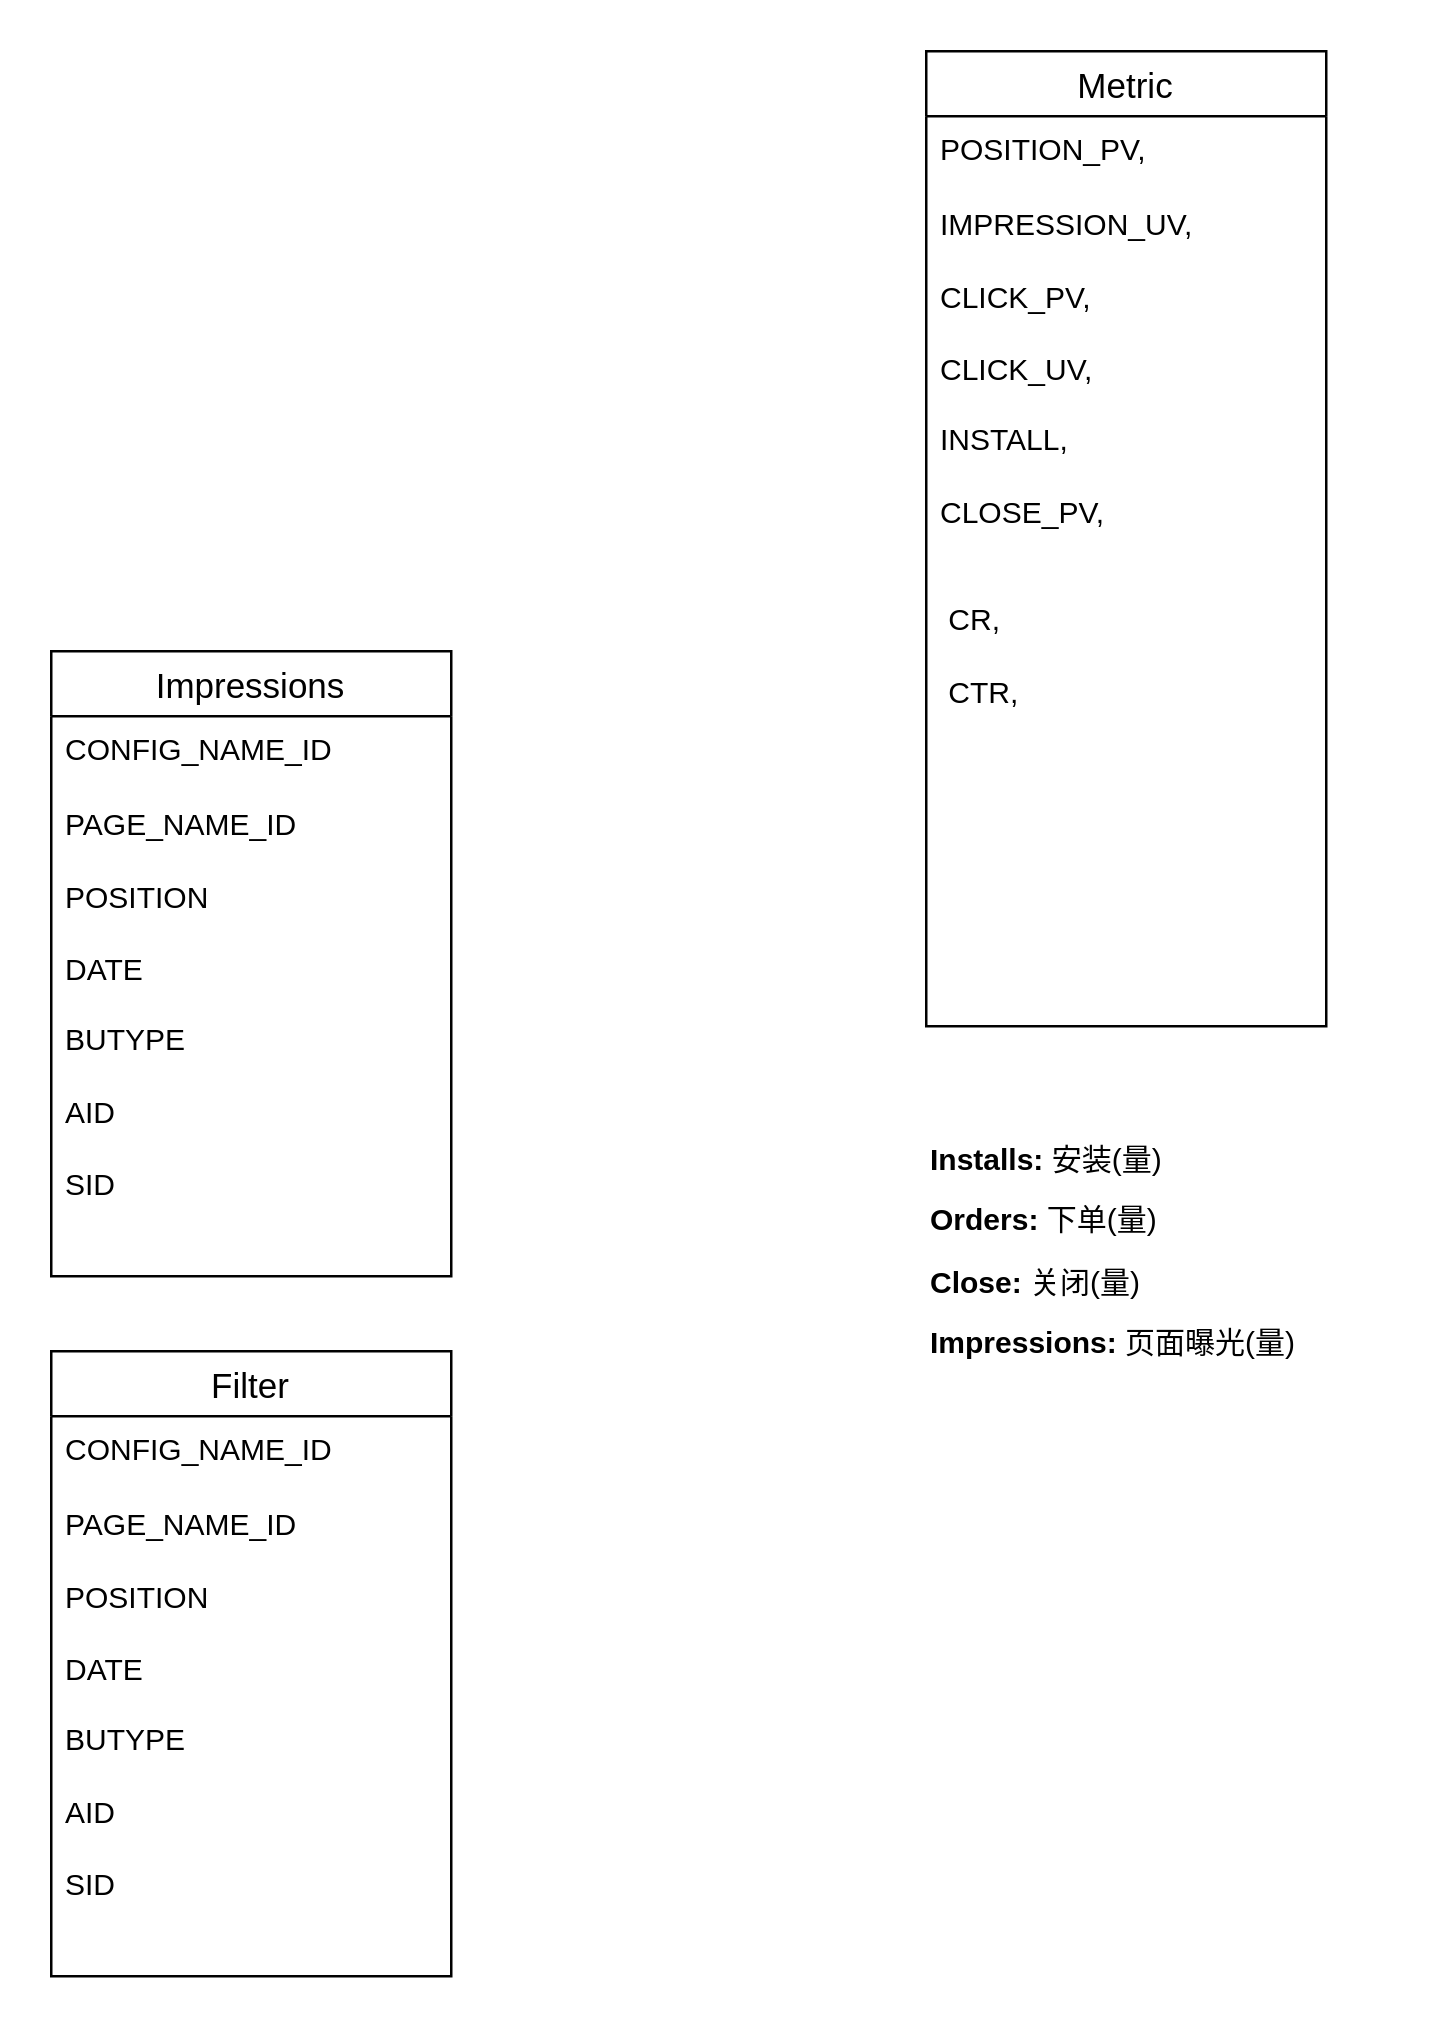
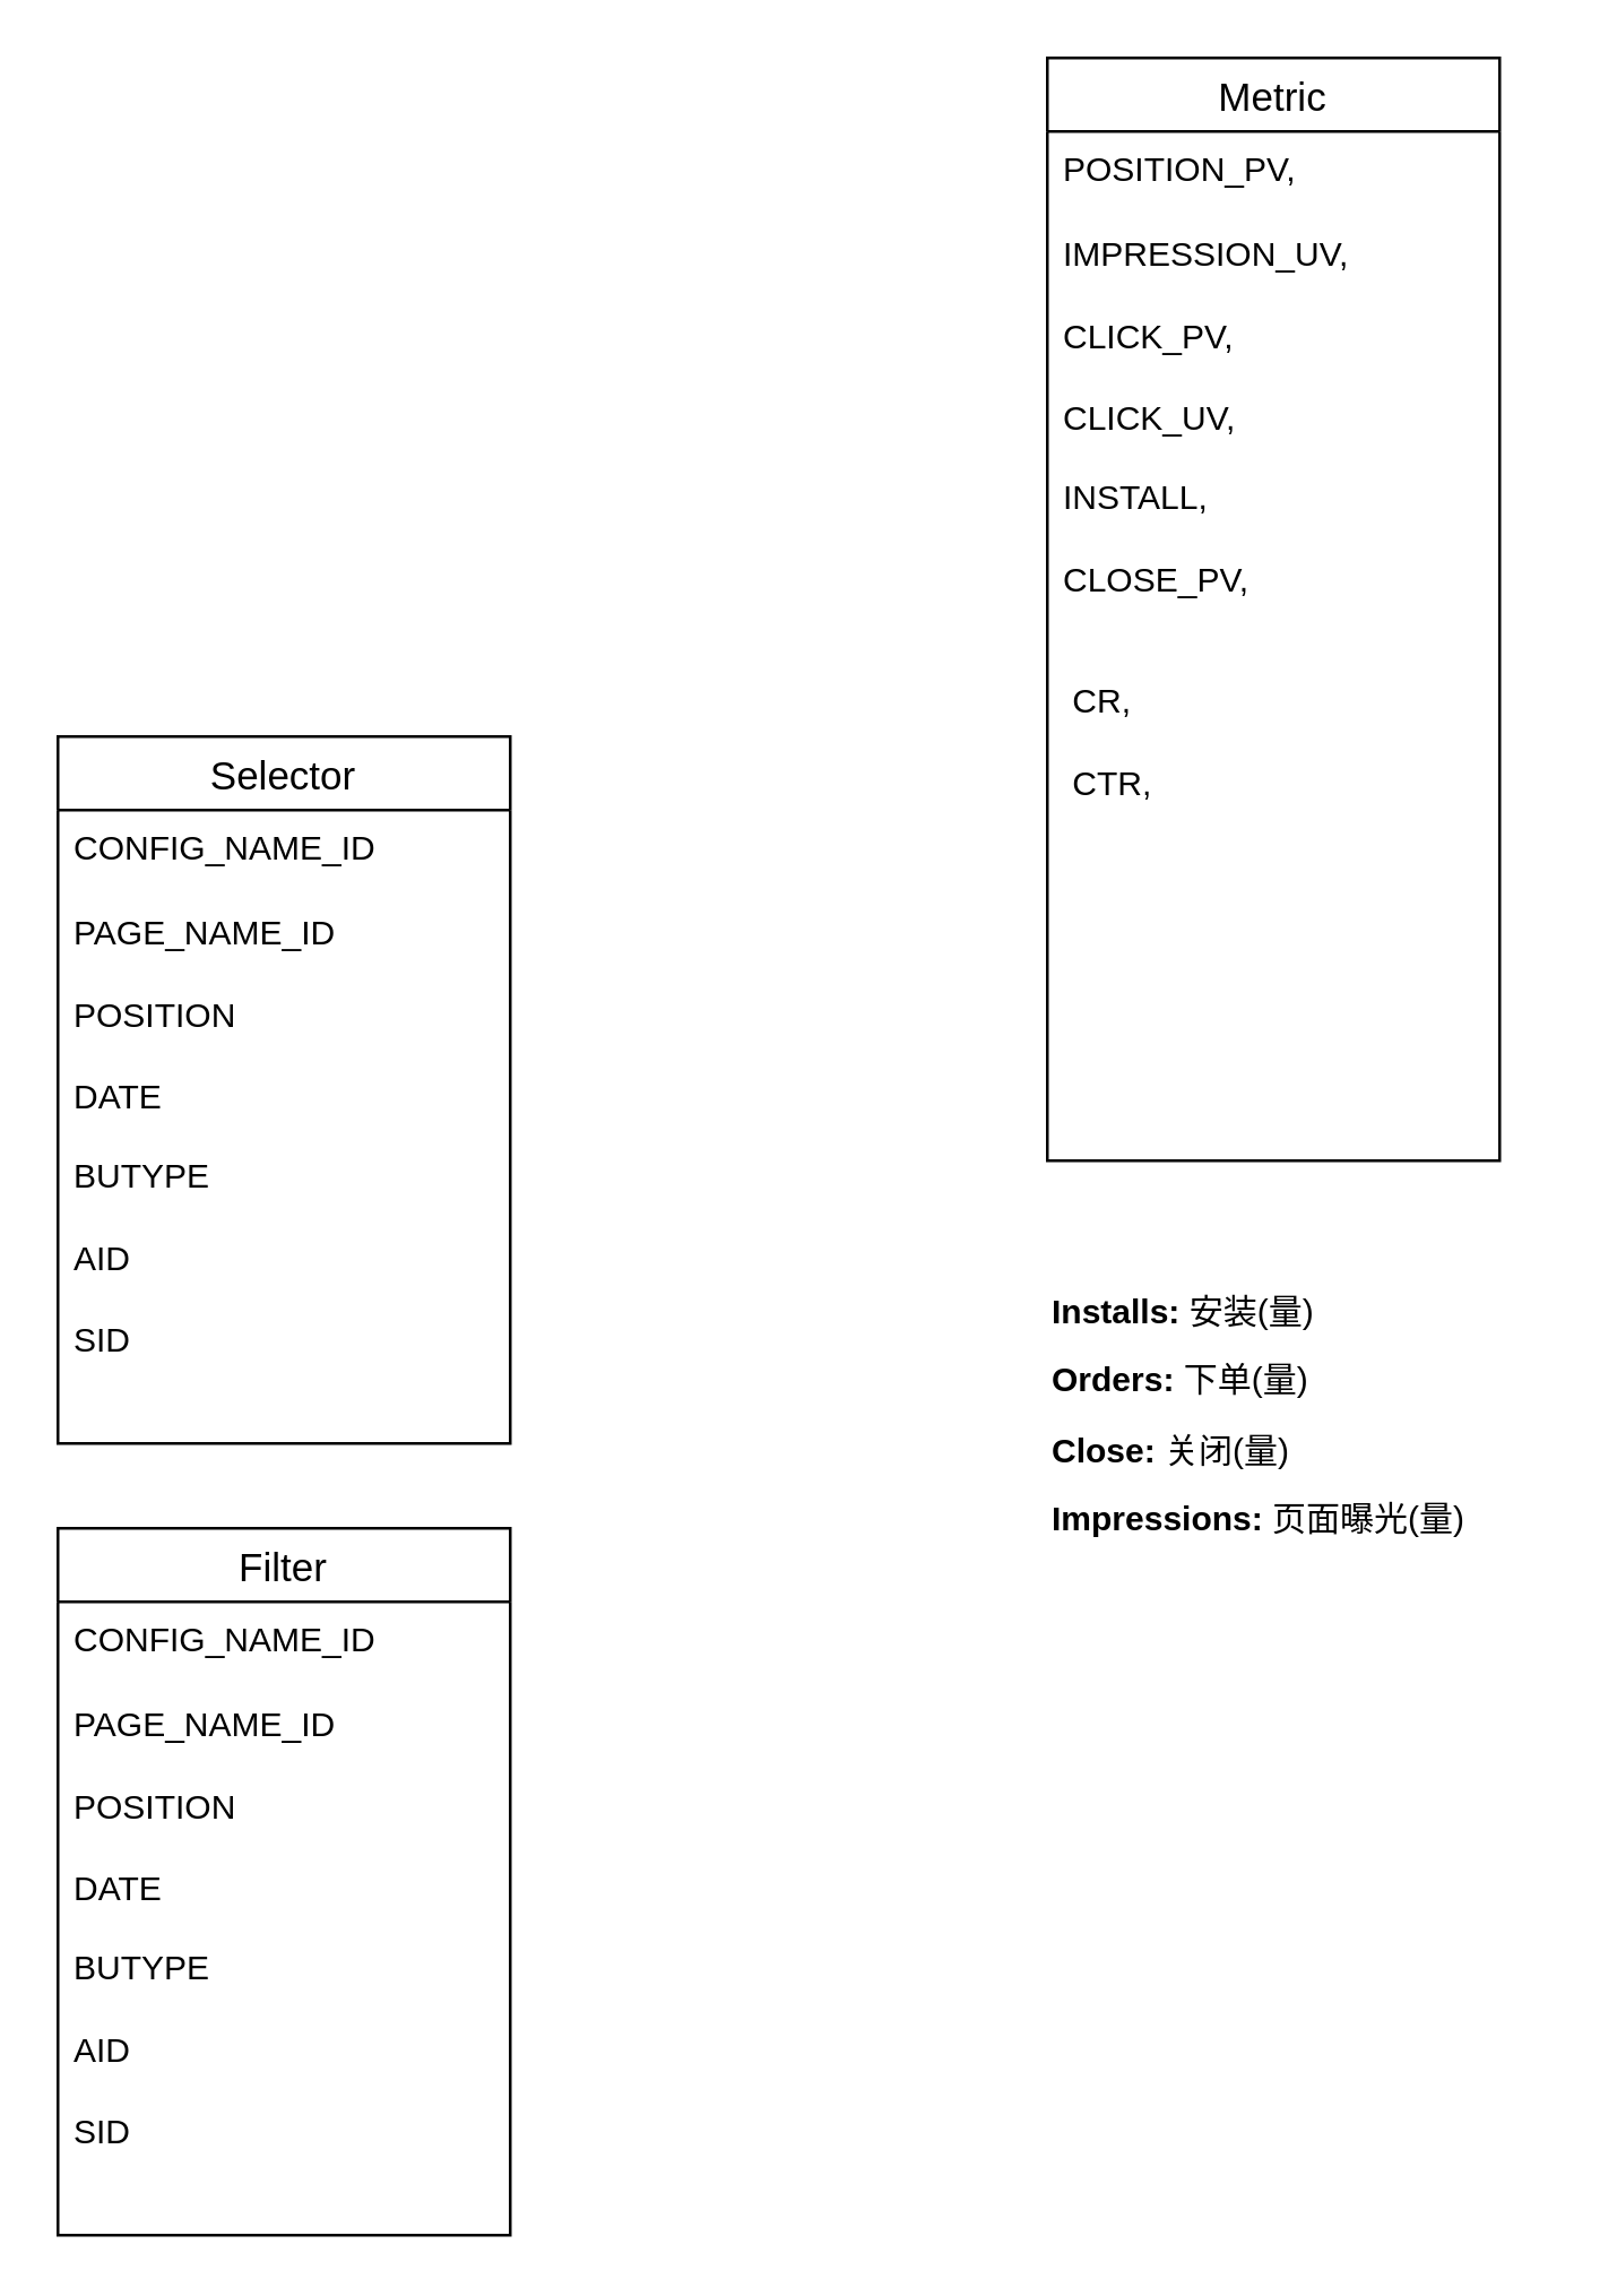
  <mxCell id="0" />
  <mxCell id="1" parent="0" />
  <mxCell id="2" value="Filter" style="swimlane;fontStyle=0;childLayout=stackLayout;horizontal=1;startSize=26;horizontalStack=0;resizeParent=1;resizeParentMax=0;resizeLast=0;collapsible=1;marginBottom=0;align=center;fontSize=14;" parent="1" vertex="1"><mxGeometry x="20" y="540" width="160" height="250" as="geometry" /></mxCell>
  <mxCell id="3" value="CONFIG_NAME_ID" style="text;strokeColor=none;fillColor=none;spacingLeft=4;spacingRight=4;overflow=hidden;rotatable=0;points=[[0,0.5],[1,0.5]];portConstraint=eastwest;fontSize=12;whiteSpace=wrap;html=1;" parent="2" vertex="1"><mxGeometry y="26" width="160" height="30" as="geometry" /></mxCell>
  <mxCell id="4" value="PAGE_NAME_ID&lt;br&gt;&lt;br&gt;POSITION&lt;br&gt;&lt;br&gt;DATE&lt;br&gt;&lt;br&gt;BUTYPE&lt;br&gt;&lt;br&gt;AID&lt;br&gt;&lt;br&gt;SID" style="text;strokeColor=none;fillColor=none;spacingLeft=4;spacingRight=4;overflow=hidden;rotatable=0;points=[[0,0.5],[1,0.5]];portConstraint=eastwest;fontSize=12;whiteSpace=wrap;html=1;" parent="2" vertex="1"><mxGeometry y="56" width="160" height="194" as="geometry" /></mxCell>
  <mxCell id="5" value="Metric" style="swimlane;fontStyle=0;childLayout=stackLayout;horizontal=1;startSize=26;horizontalStack=0;resizeParent=1;resizeParentMax=0;resizeLast=0;collapsible=1;marginBottom=0;align=center;fontSize=14;" parent="1" vertex="1"><mxGeometry x="370" y="20" width="160" height="390" as="geometry" /></mxCell>
  <mxCell id="6" value="POSITION_PV," style="text;strokeColor=none;fillColor=none;spacingLeft=4;spacingRight=4;overflow=hidden;rotatable=0;points=[[0,0.5],[1,0.5]];portConstraint=eastwest;fontSize=12;whiteSpace=wrap;html=1;" parent="5" vertex="1"><mxGeometry y="26" width="160" height="30" as="geometry" /></mxCell>
  <mxCell id="7" value="IMPRESSION_UV,&lt;br&gt;&lt;br&gt;CLICK_PV,&lt;br&gt;&lt;br&gt;CLICK_UV,&lt;br&gt;&lt;br&gt;INSTALL,&lt;br&gt;&lt;br&gt;CLOSE_PV,&lt;br&gt;&lt;br&gt;&lt;br&gt;&amp;nbsp;CR,&lt;br&gt;&lt;br&gt;&amp;nbsp;CTR," style="text;strokeColor=none;fillColor=none;spacingLeft=4;spacingRight=4;overflow=hidden;rotatable=0;points=[[0,0.5],[1,0.5]];portConstraint=eastwest;fontSize=12;whiteSpace=wrap;html=1;" parent="5" vertex="1"><mxGeometry y="56" width="160" height="334" as="geometry" /></mxCell>
  <mxCell id="8" value="&lt;p style=&quot;margin: 10px 0px 0px; padding: 0px;&quot;&gt;&lt;span style=&quot;color: rgb(0, 0, 0);&quot;&gt;&lt;strong&gt;&lt;label class=&quot;ant-checkbox-wrapper ant-checkbox-group-item&quot; style=&quot;text-align: left;&quot;&gt;Installs:&lt;span&gt;&amp;nbsp;&lt;/span&gt;&lt;/label&gt;&lt;/strong&gt;&lt;label class=&quot;ant-checkbox-wrapper ant-checkbox-group-item&quot; style=&quot;text-align: left;&quot;&gt;安装(量)&lt;/label&gt;&lt;/span&gt;&lt;/p&gt;&lt;p style=&quot;margin: 10px 0px 0px; padding: 0px;&quot;&gt;&lt;span style=&quot;color: rgb(0, 0, 0);&quot;&gt;&lt;strong&gt;&lt;label class=&quot;ant-checkbox-wrapper ant-checkbox-group-item&quot; style=&quot;text-align: left;&quot;&gt;Orders:&lt;span&gt;&amp;nbsp;&lt;/span&gt;&lt;/label&gt;&lt;/strong&gt;&lt;label class=&quot;ant-checkbox-wrapper ant-checkbox-group-item&quot; style=&quot;text-align: left;&quot;&gt;下单(量)&lt;/label&gt;&lt;/span&gt;&lt;/p&gt;&lt;p style=&quot;margin: 10px 0px 0px; padding: 0px;&quot;&gt;&lt;span style=&quot;color: rgb(0, 0, 0);&quot;&gt;&lt;strong&gt;&lt;label class=&quot;ant-checkbox-wrapper ant-checkbox-group-item&quot; style=&quot;text-align: left;&quot;&gt;Close:&lt;span&gt;&amp;nbsp;&lt;/span&gt;&lt;/label&gt;&lt;/strong&gt;&lt;label class=&quot;ant-checkbox-wrapper ant-checkbox-group-item&quot; style=&quot;text-align: left;&quot;&gt;关闭(量)&lt;/label&gt;&lt;/span&gt;&lt;/p&gt;&lt;p style=&quot;margin: 10px 0px 0px; padding: 0px;&quot;&gt;&lt;span style=&quot;color: rgb(0, 0, 0);&quot;&gt;&lt;strong&gt;&lt;label class=&quot;ant-checkbox-wrapper ant-checkbox-group-item&quot; style=&quot;text-align: left;&quot;&gt;Impressions:&lt;span&gt;&amp;nbsp;&lt;/span&gt;&lt;/label&gt;&lt;/strong&gt;&lt;label class=&quot;ant-checkbox-wrapper ant-checkbox-group-item&quot; style=&quot;text-align: left;&quot;&gt;页面曝光(量)&lt;/label&gt;&lt;/span&gt;&lt;/p&gt;&lt;p style=&quot;margin: 10px 0px 0px; padding: 0px;&quot;&gt;&lt;br style=&quot;color: rgb(23, 43, 77); font-family: -apple-system, BlinkMacSystemFont, &amp;quot;Segoe UI&amp;quot;, Roboto, Oxygen, Ubuntu, &amp;quot;Fira Sans&amp;quot;, &amp;quot;Droid Sans&amp;quot;, &amp;quot;Helvetica Neue&amp;quot;, sans-serif; font-size: 14px; font-style: normal; font-variant-ligatures: normal; font-variant-caps: normal; font-weight: 400; letter-spacing: normal; orphans: 2; text-align: start; text-indent: 0px; text-transform: none; widows: 2; word-spacing: 0px; -webkit-text-stroke-width: 0px; background-color: rgb(255, 255, 255); text-decoration-thickness: initial; text-decoration-style: initial; text-decoration-color: initial;&quot;&gt;&#10;&#10;&lt;/p&gt;" style="text;whiteSpace=wrap;html=1;" parent="1" vertex="1"><mxGeometry x="370" y="440" width="180" height="170" as="geometry" /></mxCell>
- <mxCell id="9" value="Impressions" style="swimlane;fontStyle=0;childLayout=stackLayout;horizontal=1;startSize=26;horizontalStack=0;resizeParent=1;resizeParentMax=0;resizeLast=0;collapsible=1;marginBottom=0;align=center;fontSize=14;" vertex="1" parent="1"><mxGeometry x="20" y="260" width="160" height="250" as="geometry" /></mxCell>
+ <mxCell id="9" value="Selector" style="swimlane;fontStyle=0;childLayout=stackLayout;horizontal=1;startSize=26;horizontalStack=0;resizeParent=1;resizeParentMax=0;resizeLast=0;collapsible=1;marginBottom=0;align=center;fontSize=14;" vertex="1" parent="1"><mxGeometry x="20" y="260" width="160" height="250" as="geometry" /></mxCell>
  <mxCell id="10" value="CONFIG_NAME_ID" style="text;strokeColor=none;fillColor=none;spacingLeft=4;spacingRight=4;overflow=hidden;rotatable=0;points=[[0,0.5],[1,0.5]];portConstraint=eastwest;fontSize=12;whiteSpace=wrap;html=1;" vertex="1" parent="9"><mxGeometry y="26" width="160" height="30" as="geometry" /></mxCell>
  <mxCell id="11" value="PAGE_NAME_ID&lt;br&gt;&lt;br&gt;POSITION&lt;br&gt;&lt;br&gt;DATE&lt;br&gt;&lt;br&gt;BUTYPE&lt;br&gt;&lt;br&gt;AID&lt;br&gt;&lt;br&gt;SID" style="text;strokeColor=none;fillColor=none;spacingLeft=4;spacingRight=4;overflow=hidden;rotatable=0;points=[[0,0.5],[1,0.5]];portConstraint=eastwest;fontSize=12;whiteSpace=wrap;html=1;" vertex="1" parent="9"><mxGeometry y="56" width="160" height="194" as="geometry" /></mxCell>
